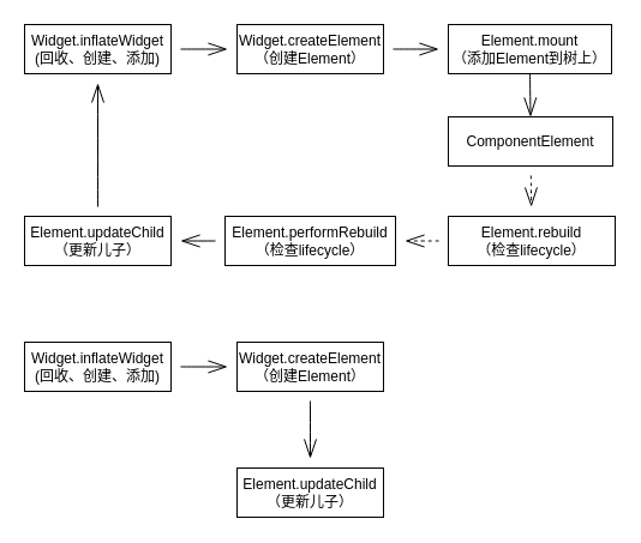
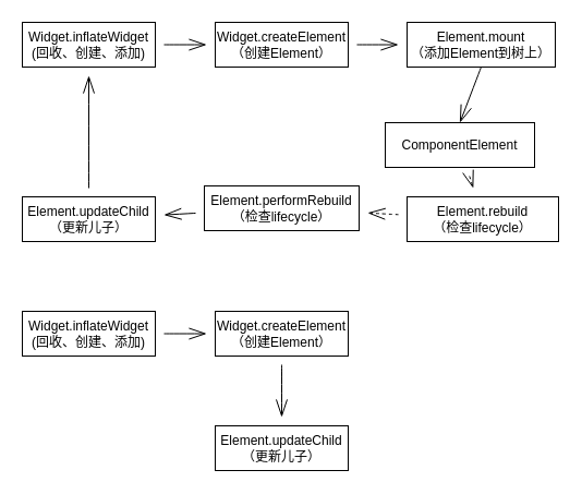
  <mxCell id="0" />
  <mxCell id="1" parent="0" />
  <mxCell id="2" value="" style="edgeStyle=none;curved=1;rounded=0;orthogonalLoop=1;jettySize=auto;html=1;endArrow=openThin;endFill=0;startSize=14;endSize=14;sourcePerimeterSpacing=8;targetPerimeterSpacing=8;" edge="1" parent="1" source="3" target="5"><mxGeometry relative="1" as="geometry" /></mxCell>
  <mxCell id="3" value="Widget.inflateWidget&lt;br&gt;(回收、创建、添加)" style="rounded=0;whiteSpace=wrap;html=1;" parent="1" vertex="1"><mxGeometry x="20" y="20" width="122" height="41" as="geometry" /></mxCell>
  <mxCell id="4" value="" style="edgeStyle=none;curved=1;rounded=0;orthogonalLoop=1;jettySize=auto;html=1;endArrow=openThin;endFill=0;startSize=14;endSize=14;sourcePerimeterSpacing=8;targetPerimeterSpacing=8;" edge="1" parent="1" source="5" target="7"><mxGeometry relative="1" as="geometry" /></mxCell>
  <mxCell id="5" value="Widget.createElement&lt;br&gt;（创建Element）" style="rounded=0;whiteSpace=wrap;html=1;" vertex="1" parent="1"><mxGeometry x="197" y="20" width="122" height="41" as="geometry" /></mxCell>
  <mxCell id="6" value="" style="edgeStyle=none;curved=1;rounded=0;orthogonalLoop=1;jettySize=auto;html=1;endArrow=openThin;endFill=0;startSize=14;endSize=14;sourcePerimeterSpacing=8;targetPerimeterSpacing=8;exitX=0.5;exitY=1;exitDx=0;exitDy=0;entryX=0.5;entryY=0;entryDx=0;entryDy=0;" edge="1" parent="1" source="7" target="9"><mxGeometry relative="1" as="geometry" /></mxCell>
  <mxCell id="7" value="Element.mount&lt;br&gt;（添加Element到树上）" style="rounded=0;whiteSpace=wrap;html=1;" vertex="1" parent="1"><mxGeometry x="373" y="20" width="136" height="41" as="geometry" /></mxCell>
  <mxCell id="8" value="" style="edgeStyle=none;curved=1;rounded=0;orthogonalLoop=1;jettySize=auto;html=1;endArrow=openThin;endFill=0;startSize=14;endSize=14;sourcePerimeterSpacing=8;targetPerimeterSpacing=8;dashed=1;" edge="1" parent="1" source="9" target="11"><mxGeometry relative="1" as="geometry" /></mxCell>
- <mxCell id="9" value="ComponentElement&lt;br&gt;" style="rounded=0;whiteSpace=wrap;html=1;" vertex="1" parent="1"><mxGeometry x="373" y="97" width="137" height="41" as="geometry" /></mxCell>
+ <mxCell id="9" value="ComponentElement&lt;br&gt;" style="rounded=0;whiteSpace=wrap;html=1;" vertex="1" parent="1"><mxGeometry x="353" y="112" width="137" height="41" as="geometry" /></mxCell>
  <mxCell id="10" value="" style="edgeStyle=none;curved=1;rounded=0;orthogonalLoop=1;jettySize=auto;html=1;endArrow=openThin;endFill=0;startSize=14;endSize=14;sourcePerimeterSpacing=8;targetPerimeterSpacing=8;dashed=1;" edge="1" parent="1" source="11" target="13"><mxGeometry relative="1" as="geometry" /></mxCell>
  <mxCell id="11" value="Element.rebuild&lt;br&gt;（检查lifecycle）" style="rounded=0;whiteSpace=wrap;html=1;" vertex="1" parent="1"><mxGeometry x="373" y="180" width="139" height="41" as="geometry" /></mxCell>
  <mxCell id="12" value="" style="edgeStyle=none;curved=1;rounded=0;orthogonalLoop=1;jettySize=auto;html=1;endArrow=openThin;endFill=0;startSize=14;endSize=14;sourcePerimeterSpacing=8;targetPerimeterSpacing=8;" edge="1" parent="1" source="13" target="15"><mxGeometry relative="1" as="geometry" /></mxCell>
- <mxCell id="13" value="Element.performRebuild&lt;br&gt;（检查lifecycle）" style="rounded=0;whiteSpace=wrap;html=1;" vertex="1" parent="1"><mxGeometry x="187" y="180" width="142" height="41" as="geometry" /></mxCell>
+ <mxCell id="13" value="Element.performRebuild&lt;br&gt;（检查lifecycle）" style="rounded=0;whiteSpace=wrap;html=1;" vertex="1" parent="1"><mxGeometry x="187" y="170" width="142" height="41" as="geometry" /></mxCell>
  <mxCell id="14" value="" style="edgeStyle=none;curved=1;rounded=0;orthogonalLoop=1;jettySize=auto;html=1;endArrow=openThin;endFill=0;startSize=14;endSize=14;sourcePerimeterSpacing=8;targetPerimeterSpacing=8;" edge="1" parent="1" source="15" target="3"><mxGeometry relative="1" as="geometry" /></mxCell>
  <mxCell id="15" value="Element.updateChild&lt;br&gt;（更新儿子）" style="rounded=0;whiteSpace=wrap;html=1;" vertex="1" parent="1"><mxGeometry x="20" y="180" width="122" height="41" as="geometry" /></mxCell>
  <mxCell id="16" value="" style="edgeStyle=none;curved=1;rounded=0;orthogonalLoop=1;jettySize=auto;html=1;endArrow=openThin;endFill=0;startSize=14;endSize=14;sourcePerimeterSpacing=8;targetPerimeterSpacing=8;" edge="1" parent="1" source="17" target="19"><mxGeometry relative="1" as="geometry" /></mxCell>
  <mxCell id="17" value="Widget.inflateWidget&lt;br&gt;(回收、创建、添加)" style="rounded=0;whiteSpace=wrap;html=1;" vertex="1" parent="1"><mxGeometry x="20" y="285" width="122" height="41" as="geometry" /></mxCell>
  <mxCell id="18" value="" style="edgeStyle=none;curved=1;rounded=0;orthogonalLoop=1;jettySize=auto;html=1;endArrow=openThin;endFill=0;startSize=14;endSize=14;sourcePerimeterSpacing=8;targetPerimeterSpacing=8;" edge="1" parent="1" source="19" target="20"><mxGeometry relative="1" as="geometry" /></mxCell>
  <mxCell id="19" value="Widget.createElement&lt;br&gt;（创建Element）" style="rounded=0;whiteSpace=wrap;html=1;" vertex="1" parent="1"><mxGeometry x="197" y="285" width="122" height="41" as="geometry" /></mxCell>
  <mxCell id="20" value="Element.updateChild&lt;br&gt;（更新儿子）" style="rounded=0;whiteSpace=wrap;html=1;" vertex="1" parent="1"><mxGeometry x="197" y="390" width="122" height="41" as="geometry" /></mxCell>
